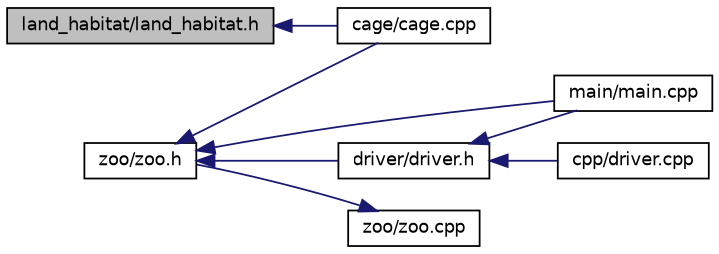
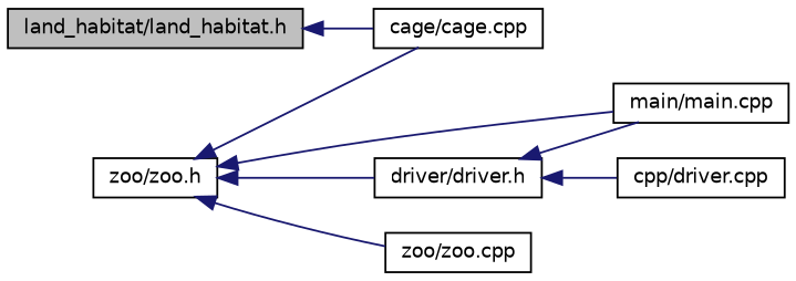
  digraph {
    rankdir=LR
    node [color=black fillcolor=white fontname=Helvetica fontsize=10 shape=record style=filled]
    edge [color=midnightblue dir=back fontname=Helvetica fontsize=10 labelfontname=Helvetica labelfontsize=10 style=solid]
    n1 [fillcolor=grey75 fontcolor=black height=0.2 label="land_habitat/land_habitat.h" width=0.4]
    n2 [height=0.2 label="cage/cage.cpp" width=0.4]
    n3 [height=0.2 label="zoo/zoo.h" width=0.4]
    n4 [height=0.2 label="driver/driver.h" width=0.4]
    n5 [height=0.2 label="main/main.cpp" width=0.4]
    n6 [height=0.2 label="zoo/zoo.cpp" width=0.4]
    n7 [height=0.2 label="cpp/driver.cpp" width=0.4]
    n1 -> n2
    n3 -> n2
    n3 -> n4
    n3 -> n5
-   n6 -> n3
+   n3 -> n6
    n4 -> n5
    n4 -> n7
  }
